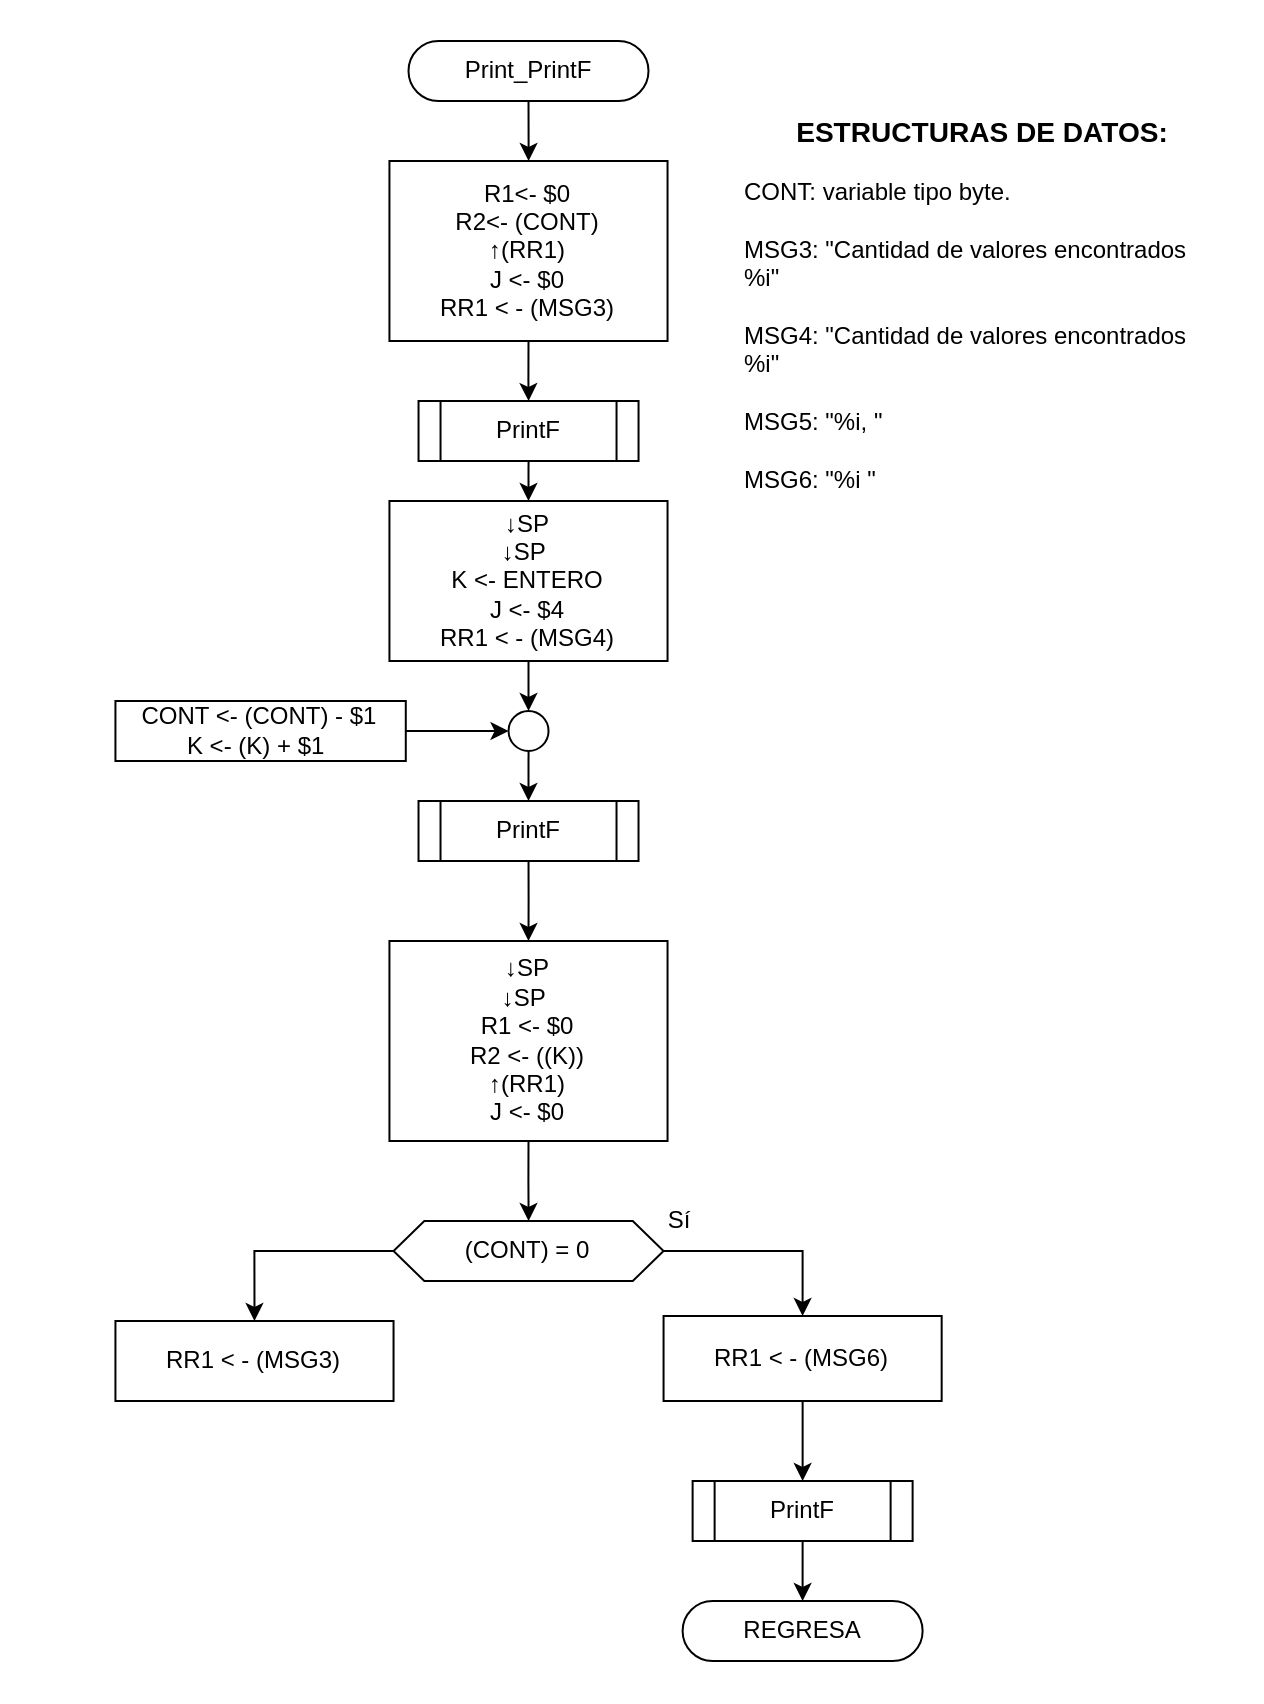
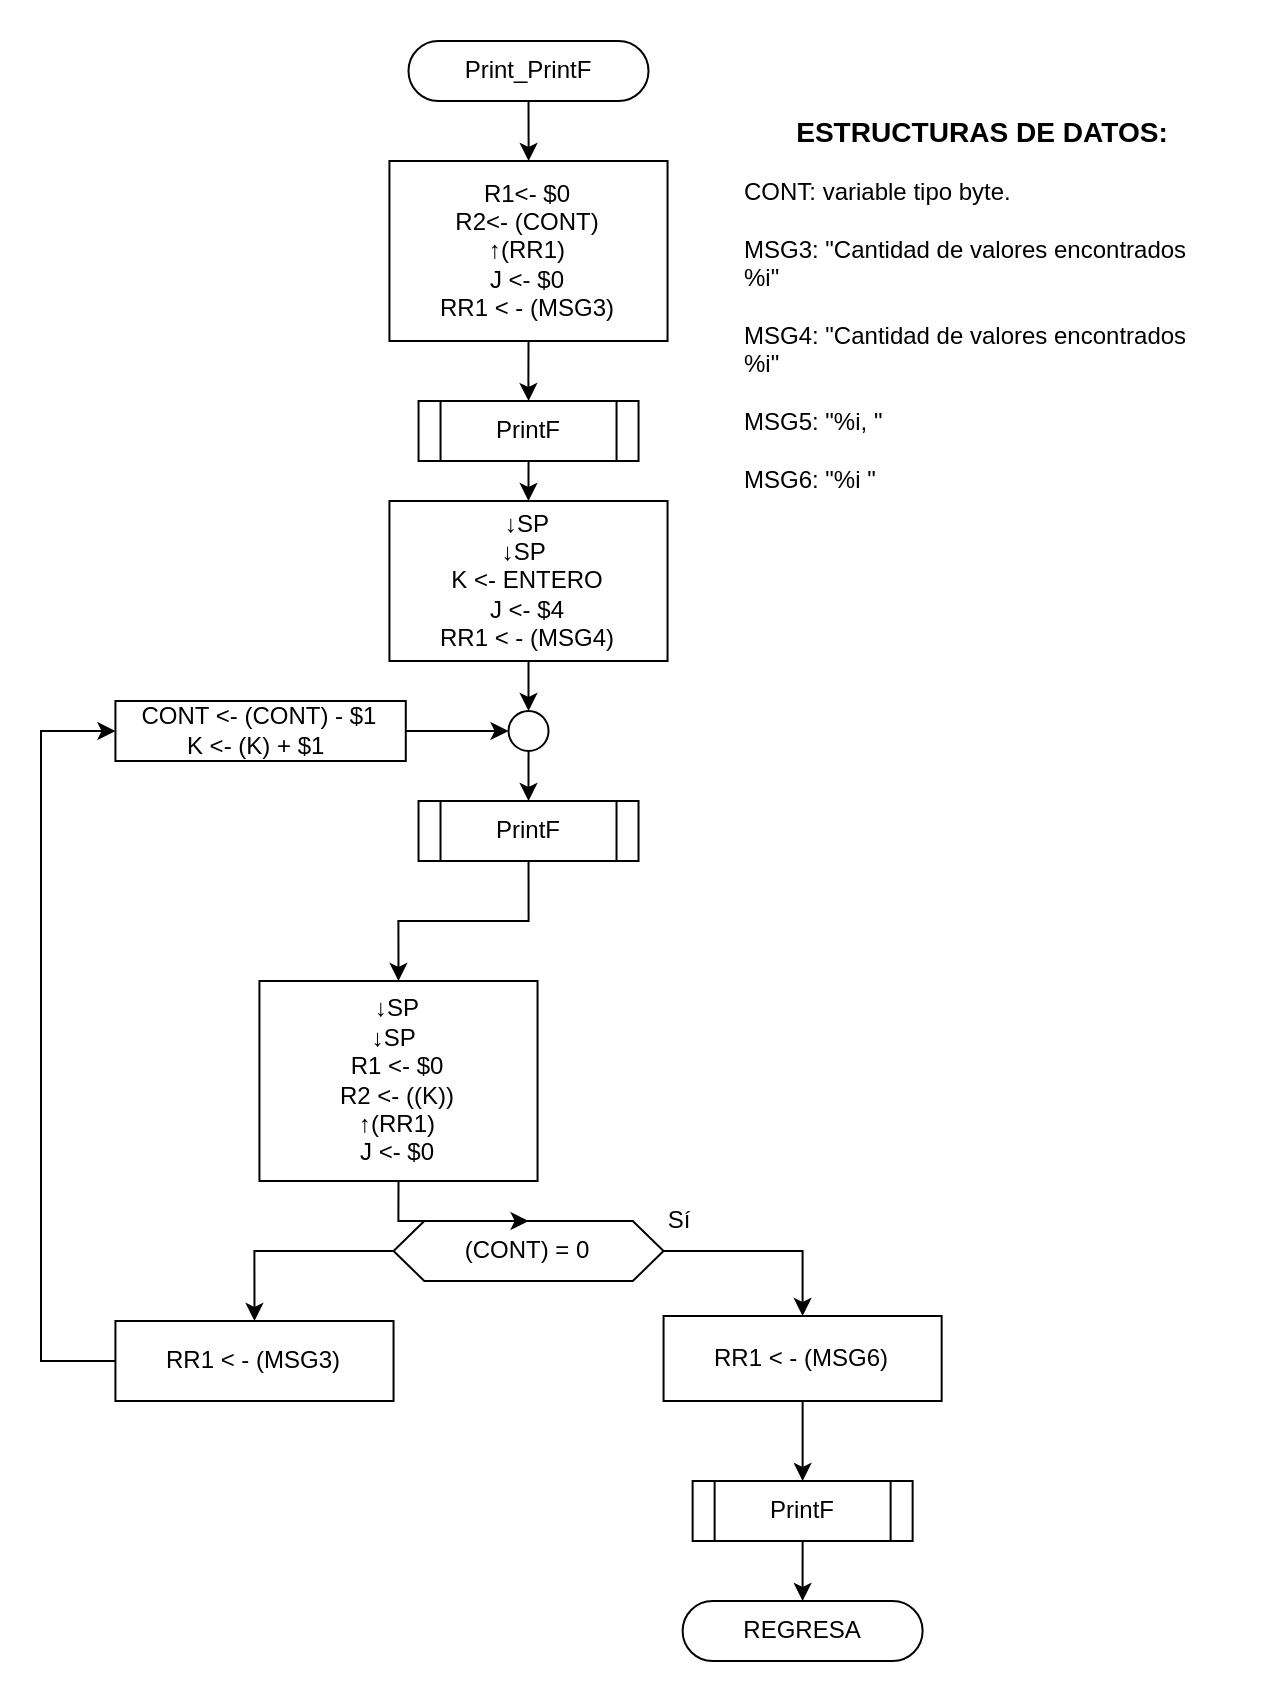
  <mxCell id="0" />
  <mxCell id="1" parent="0" />
  <mxCell id="2" style="edgeStyle=orthogonalEdgeStyle;rounded=0;orthogonalLoop=1;jettySize=auto;html=1;exitX=0.5;exitY=1;exitDx=0;exitDy=0;" edge="1" parent="1" source="3" target="5"><mxGeometry relative="1" as="geometry" /></mxCell>
  <mxCell id="3" value="Print_PrintF" style="rounded=1;whiteSpace=wrap;html=1;fontSize=12;glass=0;strokeWidth=1;shadow=0;arcSize=50;" vertex="1" parent="1"><mxGeometry x="203.75" y="20" width="120" height="30" as="geometry" /></mxCell>
  <mxCell id="4" style="edgeStyle=orthogonalEdgeStyle;rounded=0;orthogonalLoop=1;jettySize=auto;html=1;exitX=0.5;exitY=1;exitDx=0;exitDy=0;" edge="1" parent="1" source="5" target="14"><mxGeometry relative="1" as="geometry" /></mxCell>
  <mxCell id="5" value="R1&amp;lt;- $0&lt;br&gt;R2&amp;lt;- (CONT)&lt;br&gt;↑(RR1)&lt;br&gt;J &amp;lt;- $0&lt;br&gt;RR1 &amp;lt; - (MSG3)&lt;br&gt;" style="rounded=0;whiteSpace=wrap;html=1;" vertex="1" parent="1"><mxGeometry x="194.22" y="80" width="139.05" height="90" as="geometry" /></mxCell>
  <mxCell id="6" value="&lt;h3 style=&quot;text-align: center&quot;&gt;ESTRUCTURAS DE DATOS:&lt;/h3&gt;&lt;div&gt;CONT: variable tipo byte.&lt;br&gt;&lt;/div&gt;&lt;div&gt;&lt;br&gt;&lt;/div&gt;&lt;div&gt;MSG3: &quot;Cantidad de valores encontrados %i&quot;&lt;br&gt;&lt;/div&gt;&lt;div&gt;&lt;span&gt;&lt;br&gt;&lt;/span&gt;&lt;/div&gt;MSG4: &quot;Cantidad de valores encontrados %i&quot;&lt;br&gt;&lt;br&gt;MSG5: &quot;%i, &quot;&lt;br&gt;&lt;br&gt;MSG6: &quot;%i &quot;" style="text;html=1;strokeColor=none;fillColor=none;align=left;verticalAlign=middle;whiteSpace=wrap;rounded=0;" vertex="1" parent="1"><mxGeometry x="370" y="55" width="240" height="180" as="geometry" /></mxCell>
  <mxCell id="7" style="edgeStyle=orthogonalEdgeStyle;rounded=0;orthogonalLoop=1;jettySize=auto;html=1;exitX=0.5;exitY=1;exitDx=0;exitDy=0;entryX=0.5;entryY=0;entryDx=0;entryDy=0;" edge="1" parent="1" source="8" target="28"><mxGeometry relative="1" as="geometry" /></mxCell>
  <mxCell id="8" value="PrintF" style="shape=process;whiteSpace=wrap;html=1;backgroundOutline=1;" vertex="1" parent="1"><mxGeometry x="208.76" y="400" width="110" height="30" as="geometry" /></mxCell>
  <mxCell id="9" style="edgeStyle=orthogonalEdgeStyle;rounded=0;orthogonalLoop=1;jettySize=auto;html=1;exitX=0.5;exitY=1;exitDx=0;exitDy=0;entryX=0.5;entryY=0;entryDx=0;entryDy=0;" edge="1" parent="1" source="10" target="8"><mxGeometry relative="1" as="geometry" /></mxCell>
  <mxCell id="10" value="" style="ellipse;whiteSpace=wrap;html=1;aspect=fixed;" vertex="1" parent="1"><mxGeometry x="253.77" y="355" width="20" height="20" as="geometry" /></mxCell>
  <mxCell id="11" style="edgeStyle=orthogonalEdgeStyle;rounded=0;orthogonalLoop=1;jettySize=auto;html=1;exitX=0.5;exitY=1;exitDx=0;exitDy=0;entryX=0.5;entryY=0;entryDx=0;entryDy=0;" edge="1" parent="1" source="12" target="10"><mxGeometry relative="1" as="geometry" /></mxCell>
  <mxCell id="12" value="↓SP&lt;br&gt;↓SP&amp;nbsp;&lt;br&gt;K &amp;lt;- ENTERO&lt;br&gt;J &amp;lt;- $4&lt;br&gt;RR1 &amp;lt; - (MSG4)" style="rounded=0;whiteSpace=wrap;html=1;" vertex="1" parent="1"><mxGeometry x="194.22" y="250" width="139.05" height="80" as="geometry" /></mxCell>
  <mxCell id="13" style="edgeStyle=orthogonalEdgeStyle;rounded=0;orthogonalLoop=1;jettySize=auto;html=1;exitX=0.5;exitY=1;exitDx=0;exitDy=0;entryX=0.5;entryY=0;entryDx=0;entryDy=0;" edge="1" parent="1" source="14" target="12"><mxGeometry relative="1" as="geometry" /></mxCell>
  <mxCell id="14" value="PrintF" style="shape=process;whiteSpace=wrap;html=1;backgroundOutline=1;" vertex="1" parent="1"><mxGeometry x="208.77" y="200" width="110" height="30" as="geometry" /></mxCell>
+ <mxCell id="15" style="edgeStyle=orthogonalEdgeStyle;rounded=0;orthogonalLoop=1;jettySize=auto;html=1;exitX=0;exitY=0.5;exitDx=0;exitDy=0;entryX=0;entryY=0.5;entryDx=0;entryDy=0;" edge="1" parent="1" source="16" target="18"><mxGeometry relative="1" as="geometry"><Array as="points"><mxPoint x="20" y="680" /><mxPoint x="20" y="365" /></Array></mxGeometry></mxCell>
  <mxCell id="16" value="RR1 &amp;lt; - (MSG3)&lt;br&gt;" style="rounded=0;whiteSpace=wrap;html=1;" vertex="1" parent="1"><mxGeometry x="57.22" y="660" width="139.05" height="40" as="geometry" /></mxCell>
  <mxCell id="17" style="edgeStyle=orthogonalEdgeStyle;rounded=0;orthogonalLoop=1;jettySize=auto;html=1;exitX=1;exitY=0.5;exitDx=0;exitDy=0;entryX=0;entryY=0.5;entryDx=0;entryDy=0;" edge="1" parent="1" source="18" target="10"><mxGeometry relative="1" as="geometry" /></mxCell>
  <mxCell id="18" value="&lt;span&gt;CONT &amp;lt;- (CONT) - $1&lt;br&gt;K &amp;lt;- (K) + $1&amp;nbsp;&lt;br&gt;&lt;/span&gt;" style="rounded=0;whiteSpace=wrap;html=1;" vertex="1" parent="1"><mxGeometry x="57.22" y="350" width="145.17" height="30" as="geometry" /></mxCell>
  <mxCell id="19" style="edgeStyle=orthogonalEdgeStyle;rounded=0;orthogonalLoop=1;jettySize=auto;html=1;exitX=0;exitY=0.5;exitDx=0;exitDy=0;entryX=0.5;entryY=0;entryDx=0;entryDy=0;" edge="1" parent="1" source="21" target="16"><mxGeometry relative="1" as="geometry" /></mxCell>
  <mxCell id="20" style="edgeStyle=orthogonalEdgeStyle;rounded=0;orthogonalLoop=1;jettySize=auto;html=1;exitX=1;exitY=0.5;exitDx=0;exitDy=0;entryX=0.5;entryY=0;entryDx=0;entryDy=0;" edge="1" parent="1" source="21" target="24"><mxGeometry relative="1" as="geometry" /></mxCell>
  <mxCell id="21" value="(CONT) = 0" style="shape=hexagon;perimeter=hexagonPerimeter2;whiteSpace=wrap;html=1;size=0.114;" vertex="1" parent="1"><mxGeometry x="196.27" y="610" width="135.01" height="30" as="geometry" /></mxCell>
  <mxCell id="22" value="REGRESA" style="rounded=1;whiteSpace=wrap;html=1;fontSize=12;glass=0;strokeWidth=1;shadow=0;arcSize=50;" vertex="1" parent="1"><mxGeometry x="340.81" y="800" width="120" height="30" as="geometry" /></mxCell>
  <mxCell id="23" style="edgeStyle=orthogonalEdgeStyle;rounded=0;orthogonalLoop=1;jettySize=auto;html=1;exitX=0.5;exitY=1;exitDx=0;exitDy=0;entryX=0.5;entryY=0;entryDx=0;entryDy=0;" edge="1" parent="1" source="24" target="26"><mxGeometry relative="1" as="geometry" /></mxCell>
  <mxCell id="24" value="RR1 &amp;lt; - (MSG6)&lt;br&gt;" style="rounded=0;whiteSpace=wrap;html=1;" vertex="1" parent="1"><mxGeometry x="331.28" y="657.5" width="139.05" height="42.5" as="geometry" /></mxCell>
  <mxCell id="25" style="edgeStyle=orthogonalEdgeStyle;rounded=0;orthogonalLoop=1;jettySize=auto;html=1;exitX=0.5;exitY=1;exitDx=0;exitDy=0;" edge="1" parent="1" source="26" target="22"><mxGeometry relative="1" as="geometry" /></mxCell>
  <mxCell id="26" value="PrintF" style="shape=process;whiteSpace=wrap;html=1;backgroundOutline=1;" vertex="1" parent="1"><mxGeometry x="345.81" y="740" width="110" height="30" as="geometry" /></mxCell>
  <mxCell id="27" style="edgeStyle=orthogonalEdgeStyle;rounded=0;orthogonalLoop=1;jettySize=auto;html=1;exitX=0.5;exitY=1;exitDx=0;exitDy=0;" edge="1" parent="1" source="28" target="21"><mxGeometry relative="1" as="geometry" /></mxCell>
- <mxCell id="28" value="↓SP&lt;br&gt;↓SP&amp;nbsp;&lt;br&gt;R1 &amp;lt;- $0&lt;br&gt;R2 &amp;lt;- ((K))&lt;br&gt;↑(RR1)&lt;br&gt;J &amp;lt;- $0" style="rounded=0;whiteSpace=wrap;html=1;" vertex="1" parent="1"><mxGeometry x="194.22" y="470" width="139.05" height="100" as="geometry" /></mxCell>
+ <mxCell id="28" value="↓SP&lt;br&gt;↓SP&amp;nbsp;&lt;br&gt;R1 &amp;lt;- $0&lt;br&gt;R2 &amp;lt;- ((K))&lt;br&gt;↑(RR1)&lt;br&gt;J &amp;lt;- $0" style="rounded=0;whiteSpace=wrap;html=1;" vertex="1" parent="1"><mxGeometry x="129.22" y="490" width="139.05" height="100" as="geometry" /></mxCell>
  <mxCell id="29" value="Sí" style="text;html=1;align=center;verticalAlign=middle;resizable=0;points=[];autosize=1;" vertex="1" parent="1"><mxGeometry x="323.75" y="600" width="30" height="20" as="geometry" /></mxCell>
